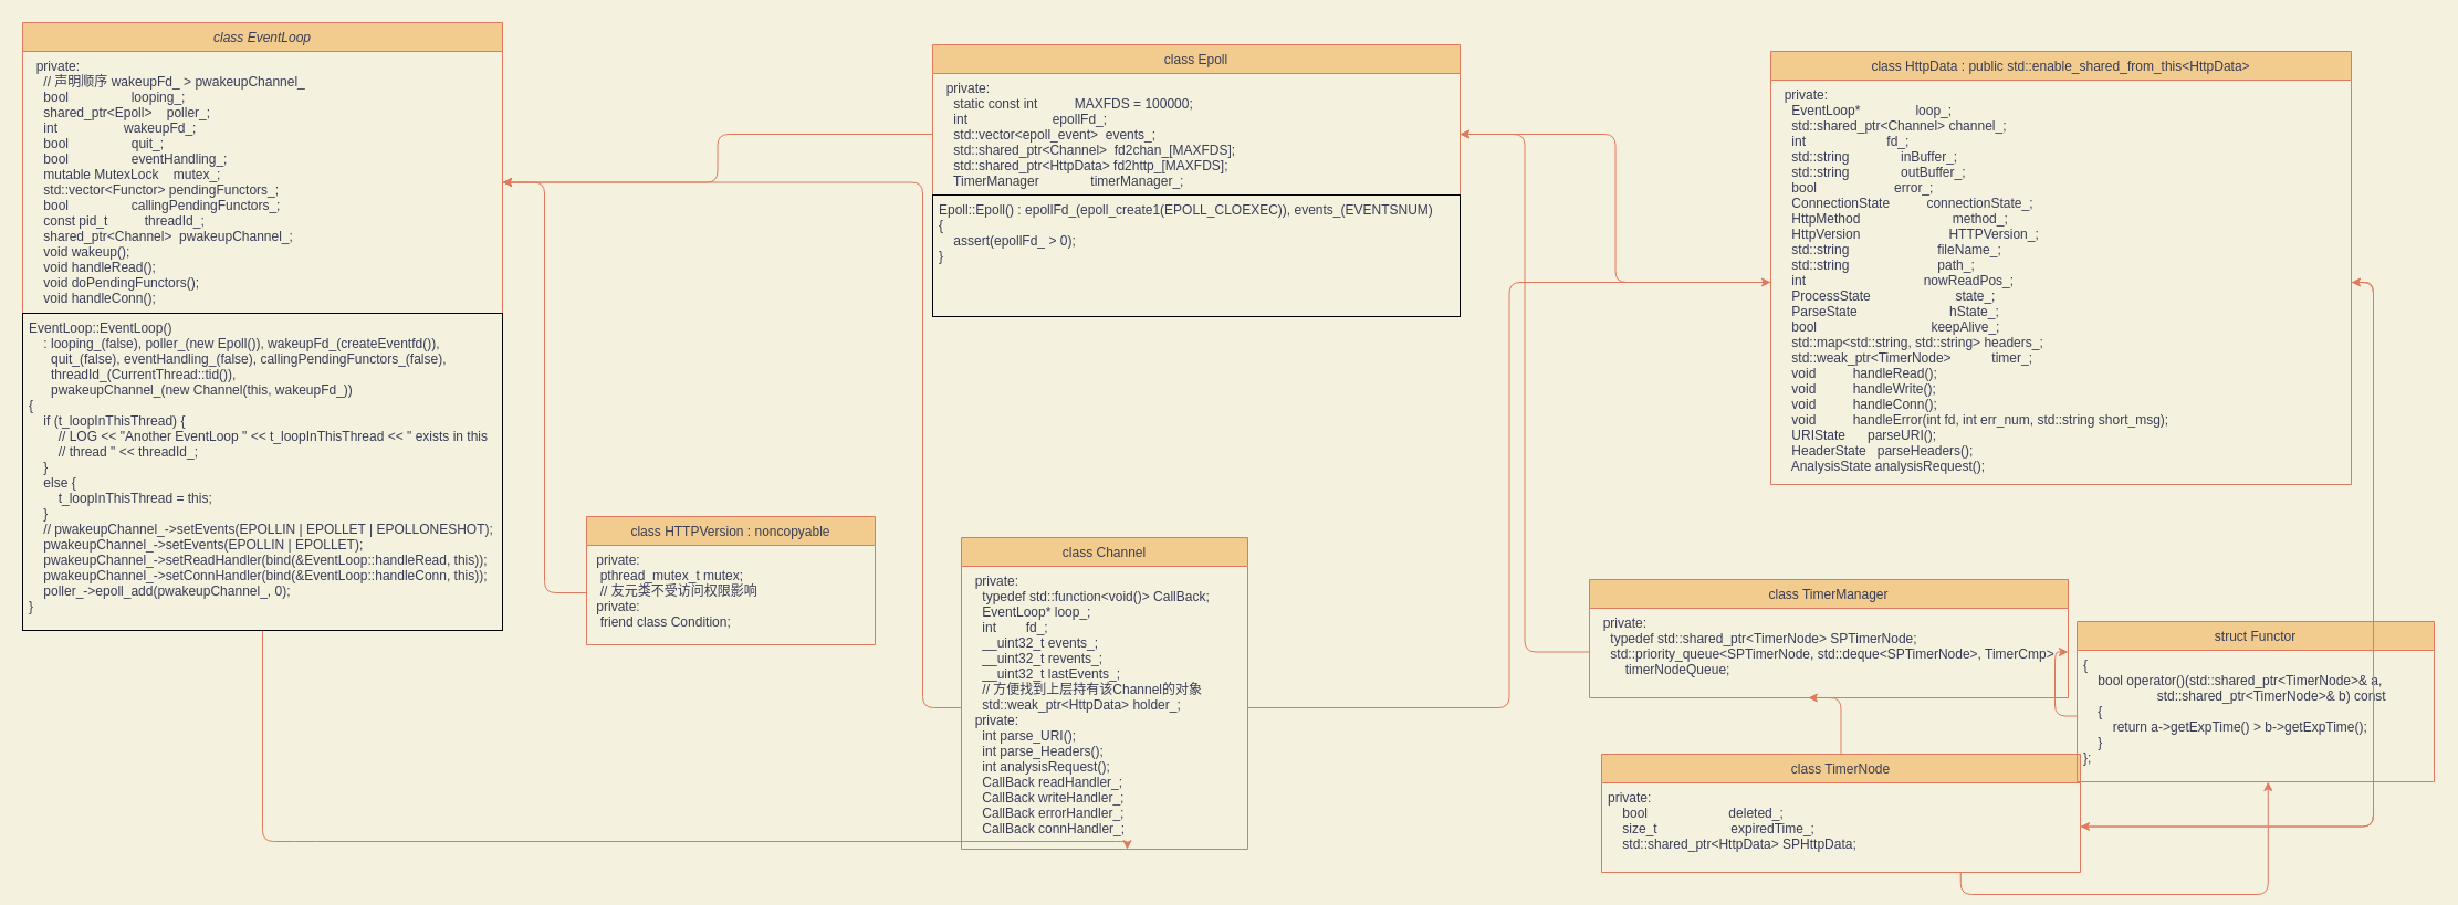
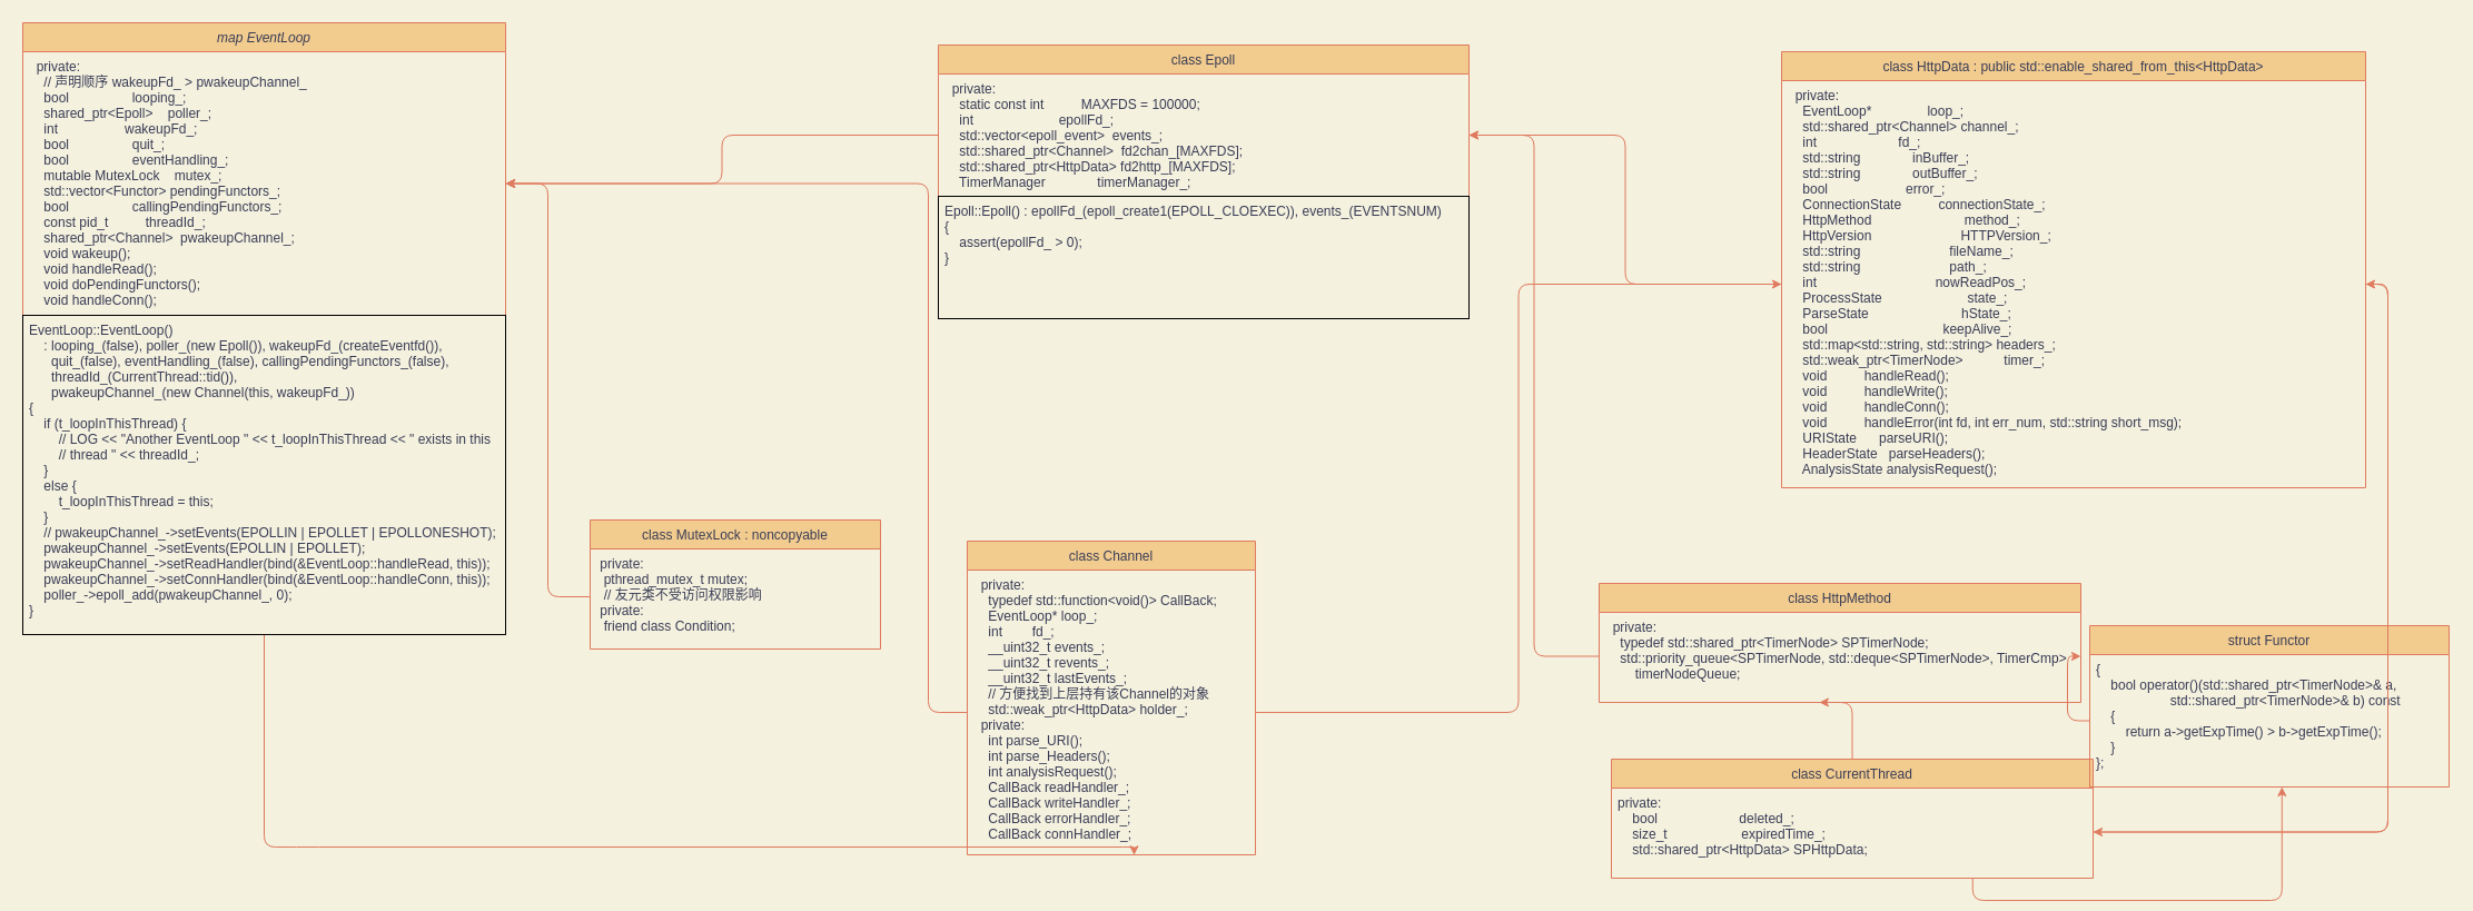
  <mxCell id="0" />
  <mxCell id="1" parent="0" />
  <mxCell id="2" style="edgeStyle=orthogonalEdgeStyle;curved=0;rounded=1;sketch=0;jumpStyle=none;orthogonalLoop=1;jettySize=auto;html=1;exitX=0.5;exitY=1;exitDx=0;exitDy=0;entryX=0.579;entryY=1.001;entryDx=0;entryDy=0;entryPerimeter=0;fontColor=#FF6666;endArrow=classic;endFill=1;sourcePerimeterSpacing=15;strokeColor=#E07A5F;fillColor=#F2CC8F;" parent="1" source="3" target="11" edge="1"><mxGeometry relative="1" as="geometry"><Array as="points"><mxPoint x="276" y="761" /><mxPoint x="981" y="761" /></Array></mxGeometry></mxCell>
- <mxCell id="3" value="class EventLoop" style="swimlane;fontStyle=2;align=center;verticalAlign=top;childLayout=stackLayout;horizontal=1;startSize=26;horizontalStack=0;resizeParent=1;resizeLast=0;collapsible=1;marginBottom=0;rounded=0;shadow=0;strokeWidth=1;fillColor=#F2CC8F;strokeColor=#E07A5F;fontColor=#393C56;" parent="1" vertex="1"><mxGeometry x="20" width="434" height="550" as="geometry" y="20"><mxRectangle x="230" y="140" width="160" height="26" as="alternateBounds" /></mxGeometry></mxCell>
+ <mxCell id="3" value="map EventLoop" style="swimlane;fontStyle=2;align=center;verticalAlign=top;childLayout=stackLayout;horizontal=1;startSize=26;horizontalStack=0;resizeParent=1;resizeLast=0;collapsible=1;marginBottom=0;rounded=0;shadow=0;strokeWidth=1;fillColor=#F2CC8F;strokeColor=#E07A5F;fontColor=#393C56;" parent="1" vertex="1"><mxGeometry x="20" width="434" height="550" as="geometry" y="20"><mxRectangle x="230" y="140" width="160" height="26" as="alternateBounds" /></mxGeometry></mxCell>
  <mxCell id="4" value="  private:&#10;    // 声明顺序 wakeupFd_ &gt; pwakeupChannel_&#10;    bool                 looping_;&#10;    shared_ptr&lt;Epoll&gt;    poller_;&#10;    int                  wakeupFd_;&#10;    bool                 quit_;&#10;    bool                 eventHandling_;&#10;    mutable MutexLock    mutex_;&#10;    std::vector&lt;Functor&gt; pendingFunctors_;&#10;    bool                 callingPendingFunctors_;&#10;    const pid_t          threadId_;&#10;    shared_ptr&lt;Channel&gt;  pwakeupChannel_;&#10;    void wakeup();&#10;    void handleRead();&#10;    void doPendingFunctors();&#10;    void handleConn();" style="text;align=left;verticalAlign=top;spacingLeft=4;spacingRight=4;overflow=hidden;rotatable=0;points=[[0,0.5],[1,0.5]];portConstraint=eastwest;fontColor=#393C56;strokeColor=none;" parent="3" vertex="1"><mxGeometry y="26" width="434" height="237" as="geometry" /></mxCell>
  <mxCell id="5" value="EventLoop::EventLoop()&#10;    : looping_(false), poller_(new Epoll()), wakeupFd_(createEventfd()),&#10;      quit_(false), eventHandling_(false), callingPendingFunctors_(false),&#10;      threadId_(CurrentThread::tid()),&#10;      pwakeupChannel_(new Channel(this, wakeupFd_))&#10;{&#10;    if (t_loopInThisThread) {&#10;        // LOG &lt;&lt; &quot;Another EventLoop &quot; &lt;&lt; t_loopInThisThread &lt;&lt; &quot; exists in this&#10;        // thread &quot; &lt;&lt; threadId_;&#10;    }&#10;    else {&#10;        t_loopInThisThread = this;&#10;    }&#10;    // pwakeupChannel_-&gt;setEvents(EPOLLIN | EPOLLET | EPOLLONESHOT);&#10;    pwakeupChannel_-&gt;setEvents(EPOLLIN | EPOLLET);&#10;    pwakeupChannel_-&gt;setReadHandler(bind(&amp;EventLoop::handleRead, this));&#10;    pwakeupChannel_-&gt;setConnHandler(bind(&amp;EventLoop::handleConn, this));&#10;    poller_-&gt;epoll_add(pwakeupChannel_, 0);&#10;}" style="text;align=left;verticalAlign=top;spacingLeft=4;spacingRight=4;overflow=hidden;rotatable=0;points=[[0,0.5],[1,0.5]];portConstraint=eastwest;fontColor=#393C56;strokeColor=default;" parent="3" vertex="1"><mxGeometry y="263" width="434" height="287" as="geometry" /></mxCell>
  <mxCell id="6" value="class Epoll" style="swimlane;fontStyle=0;align=center;verticalAlign=top;childLayout=stackLayout;horizontal=1;startSize=26;horizontalStack=0;resizeParent=1;resizeLast=0;collapsible=1;marginBottom=0;rounded=0;shadow=0;strokeWidth=1;fillColor=#F2CC8F;strokeColor=#E07A5F;fontColor=#393C56;" parent="1" vertex="1"><mxGeometry x="843" y="40" width="477" height="246" as="geometry"><mxRectangle x="550" y="140" width="160" height="26" as="alternateBounds" /></mxGeometry></mxCell>
  <mxCell id="7" value="  private:&#10;    static const int          MAXFDS = 100000;&#10;    int                       epollFd_;&#10;    std::vector&lt;epoll_event&gt;  events_;&#10;    std::shared_ptr&lt;Channel&gt;  fd2chan_[MAXFDS];&#10;    std::shared_ptr&lt;HttpData&gt; fd2http_[MAXFDS];&#10;    TimerManager              timerManager_;" style="text;align=left;verticalAlign=top;spacingLeft=4;spacingRight=4;overflow=hidden;rotatable=0;points=[[0,0.5],[1,0.5]];portConstraint=eastwest;fontColor=#393C56;" parent="6" vertex="1"><mxGeometry y="26" width="477" height="110" as="geometry" /></mxCell>
  <mxCell id="8" value="Epoll::Epoll() : epollFd_(epoll_create1(EPOLL_CLOEXEC)), events_(EVENTSNUM)&#10;{&#10;    assert(epollFd_ &gt; 0);&#10;}" style="text;align=left;verticalAlign=top;spacingLeft=4;spacingRight=4;overflow=hidden;rotatable=0;points=[[0,0.5],[1,0.5]];portConstraint=eastwest;fontColor=#393C56;strokeColor=default;" parent="6" vertex="1"><mxGeometry y="136" width="477" height="110" as="geometry" /></mxCell>
  <mxCell id="9" style="edgeStyle=orthogonalEdgeStyle;curved=0;rounded=1;sketch=0;orthogonalLoop=1;jettySize=auto;html=1;exitX=0;exitY=0.5;exitDx=0;exitDy=0;entryX=1;entryY=0.5;entryDx=0;entryDy=0;fontColor=#393C56;strokeColor=#E07A5F;fillColor=#F2CC8F;" parent="1" source="7" target="4" edge="1"><mxGeometry relative="1" as="geometry" /></mxCell>
  <mxCell id="10" value="class Channel" style="swimlane;fontStyle=0;align=center;verticalAlign=top;childLayout=stackLayout;horizontal=1;startSize=26;horizontalStack=0;resizeParent=1;resizeLast=0;collapsible=1;marginBottom=0;rounded=0;shadow=0;strokeWidth=1;fillColor=#F2CC8F;strokeColor=#E07A5F;fontColor=#393C56;" parent="1" vertex="1"><mxGeometry x="869" y="486" width="259" height="282" as="geometry"><mxRectangle x="550" y="140" width="160" height="26" as="alternateBounds" /></mxGeometry></mxCell>
  <mxCell id="11" value="  private:&#10;    typedef std::function&lt;void()&gt; CallBack;&#10;    EventLoop* loop_;&#10;    int        fd_;&#10;    __uint32_t events_;&#10;    __uint32_t revents_;&#10;    __uint32_t lastEvents_;&#10;    // 方便找到上层持有该Channel的对象&#10;    std::weak_ptr&lt;HttpData&gt; holder_;&#10;  private:&#10;    int parse_URI();&#10;    int parse_Headers();&#10;    int analysisRequest();&#10;    CallBack readHandler_;&#10;    CallBack writeHandler_;&#10;    CallBack errorHandler_;&#10;    CallBack connHandler_;" style="text;align=left;verticalAlign=top;spacingLeft=4;spacingRight=4;overflow=hidden;rotatable=0;points=[[0,0.5],[1,0.5]];portConstraint=eastwest;fontColor=#393C56;" parent="10" vertex="1"><mxGeometry y="26" width="259" height="256" as="geometry" /></mxCell>
  <mxCell id="12" style="edgeStyle=orthogonalEdgeStyle;curved=0;rounded=1;sketch=0;orthogonalLoop=1;jettySize=auto;html=1;exitX=0;exitY=0.5;exitDx=0;exitDy=0;entryX=1;entryY=0.5;entryDx=0;entryDy=0;fontColor=#393C56;strokeColor=#E07A5F;fillColor=#F2CC8F;" parent="1" source="11" target="4" edge="1"><mxGeometry relative="1" as="geometry"><Array as="points"><mxPoint x="834" y="640" /><mxPoint x="834" y="165" /></Array></mxGeometry></mxCell>
- <mxCell id="13" value="class HTTPVersion : noncopyable" style="swimlane;fontStyle=0;align=center;verticalAlign=top;childLayout=stackLayout;horizontal=1;startSize=26;horizontalStack=0;resizeParent=1;resizeLast=0;collapsible=1;marginBottom=0;rounded=0;shadow=0;strokeWidth=1;fillColor=#F2CC8F;strokeColor=#E07A5F;fontColor=#393C56;" parent="1" vertex="1"><mxGeometry x="530" y="467" width="261" height="116" as="geometry"><mxRectangle x="550" y="140" width="160" height="26" as="alternateBounds" /></mxGeometry></mxCell>
+ <mxCell id="13" value="class MutexLock : noncopyable" style="swimlane;fontStyle=0;align=center;verticalAlign=top;childLayout=stackLayout;horizontal=1;startSize=26;horizontalStack=0;resizeParent=1;resizeLast=0;collapsible=1;marginBottom=0;rounded=0;shadow=0;strokeWidth=1;fillColor=#F2CC8F;strokeColor=#E07A5F;fontColor=#393C56;" parent="1" vertex="1"><mxGeometry x="530" y="467" width="261" height="116" as="geometry"><mxRectangle x="550" y="140" width="160" height="26" as="alternateBounds" /></mxGeometry></mxCell>
  <mxCell id="14" value=" private:&#10;  pthread_mutex_t mutex;&#10;  // 友元类不受访问权限影响&#10; private:&#10;  friend class Condition;" style="text;align=left;verticalAlign=top;spacingLeft=4;spacingRight=4;overflow=hidden;rotatable=0;points=[[0,0.5],[1,0.5]];portConstraint=eastwest;fontColor=#393C56;" parent="13" vertex="1"><mxGeometry y="26" width="261" height="86" as="geometry" /></mxCell>
  <mxCell id="15" style="edgeStyle=orthogonalEdgeStyle;curved=0;rounded=1;sketch=0;orthogonalLoop=1;jettySize=auto;html=1;exitX=0;exitY=0.5;exitDx=0;exitDy=0;entryX=1;entryY=0.5;entryDx=0;entryDy=0;fontColor=#FF6666;strokeColor=#E07A5F;fillColor=#F2CC8F;" parent="1" source="14" target="4" edge="1"><mxGeometry relative="1" as="geometry" /></mxCell>
  <mxCell id="16" value="class HttpData : public std::enable_shared_from_this&lt;HttpData&gt;" style="swimlane;fontStyle=0;align=center;verticalAlign=top;childLayout=stackLayout;horizontal=1;startSize=26;horizontalStack=0;resizeParent=1;resizeLast=0;collapsible=1;marginBottom=0;rounded=0;shadow=0;strokeWidth=1;fillColor=#F2CC8F;strokeColor=#E07A5F;fontColor=#393C56;" parent="1" vertex="1"><mxGeometry x="1601" y="46" width="525" height="392" as="geometry"><mxRectangle x="550" y="140" width="160" height="26" as="alternateBounds" /></mxGeometry></mxCell>
  <mxCell id="17" value="  private:&#10;    EventLoop*               loop_;&#10;    std::shared_ptr&lt;Channel&gt; channel_;&#10;    int                      fd_;&#10;    std::string              inBuffer_;&#10;    std::string              outBuffer_;&#10;    bool                     error_;&#10;    ConnectionState          connectionState_;&#10;    HttpMethod                         method_;&#10;    HttpVersion                        HTTPVersion_;&#10;    std::string                        fileName_;&#10;    std::string                        path_;&#10;    int                                nowReadPos_;&#10;    ProcessState                       state_;&#10;    ParseState                         hState_;&#10;    bool                               keepAlive_;&#10;    std::map&lt;std::string, std::string&gt; headers_;&#10;    std::weak_ptr&lt;TimerNode&gt;           timer_;&#10;    void          handleRead();&#10;    void          handleWrite();&#10;    void          handleConn();&#10;    void          handleError(int fd, int err_num, std::string short_msg);&#10;    URIState      parseURI();&#10;    HeaderState   parseHeaders();&#10;    AnalysisState analysisRequest();" style="text;align=left;verticalAlign=top;spacingLeft=4;spacingRight=4;overflow=hidden;rotatable=0;points=[[0,0.5],[1,0.5]];portConstraint=eastwest;fontColor=#393C56;" parent="16" vertex="1"><mxGeometry y="26" width="525" height="366" as="geometry" /></mxCell>
  <mxCell id="18" style="edgeStyle=orthogonalEdgeStyle;curved=0;rounded=1;sketch=0;orthogonalLoop=1;jettySize=auto;html=1;exitX=0;exitY=0.5;exitDx=0;exitDy=0;entryX=1;entryY=0.5;entryDx=0;entryDy=0;fontColor=#FF6666;strokeColor=#E07A5F;fillColor=#F2CC8F;" parent="1" source="17" target="7" edge="1"><mxGeometry relative="1" as="geometry" /></mxCell>
- <mxCell id="19" value="class TimerManager" style="swimlane;fontStyle=0;align=center;verticalAlign=top;childLayout=stackLayout;horizontal=1;startSize=26;horizontalStack=0;resizeParent=1;resizeLast=0;collapsible=1;marginBottom=0;rounded=0;shadow=0;strokeWidth=1;fillColor=#F2CC8F;strokeColor=#E07A5F;fontColor=#393C56;" parent="1" vertex="1"><mxGeometry x="1437" y="524" width="433" height="107" as="geometry"><mxRectangle x="550" y="140" width="160" height="26" as="alternateBounds" /></mxGeometry></mxCell>
+ <mxCell id="19" value="class HttpMethod" style="swimlane;fontStyle=0;align=center;verticalAlign=top;childLayout=stackLayout;horizontal=1;startSize=26;horizontalStack=0;resizeParent=1;resizeLast=0;collapsible=1;marginBottom=0;rounded=0;shadow=0;strokeWidth=1;fillColor=#F2CC8F;strokeColor=#E07A5F;fontColor=#393C56;" parent="1" vertex="1"><mxGeometry x="1437" y="524" width="433" height="107" as="geometry"><mxRectangle x="550" y="140" width="160" height="26" as="alternateBounds" /></mxGeometry></mxCell>
  <mxCell id="20" value="  private:&#10;    typedef std::shared_ptr&lt;TimerNode&gt; SPTimerNode;&#10;    std::priority_queue&lt;SPTimerNode, std::deque&lt;SPTimerNode&gt;, TimerCmp&gt;&#10;        timerNodeQueue;" style="text;align=left;verticalAlign=top;spacingLeft=4;spacingRight=4;overflow=hidden;rotatable=0;points=[[0,0.5],[1,0.5]];portConstraint=eastwest;fontColor=#393C56;" parent="19" vertex="1"><mxGeometry y="26" width="433" height="79" as="geometry" /></mxCell>
  <mxCell id="21" style="edgeStyle=orthogonalEdgeStyle;curved=0;rounded=1;sketch=0;orthogonalLoop=1;jettySize=auto;html=1;exitX=0;exitY=0.5;exitDx=0;exitDy=0;fontColor=#FF6666;strokeColor=#E07A5F;fillColor=#F2CC8F;" parent="1" source="20" target="7" edge="1"><mxGeometry relative="1" as="geometry" /></mxCell>
  <mxCell id="22" style="edgeStyle=orthogonalEdgeStyle;curved=0;rounded=1;sketch=0;orthogonalLoop=1;jettySize=auto;html=1;exitX=0.5;exitY=0;exitDx=0;exitDy=0;fontColor=#FF6666;strokeColor=#E07A5F;fillColor=#F2CC8F;entryX=0.457;entryY=1.025;entryDx=0;entryDy=0;entryPerimeter=0;" parent="1" source="24" target="20" edge="1"><mxGeometry relative="1" as="geometry"><mxPoint x="1502" y="613.4" as="targetPoint" /><Array as="points"><mxPoint x="1665" y="631" /></Array></mxGeometry></mxCell>
  <mxCell id="23" style="edgeStyle=orthogonalEdgeStyle;curved=0;rounded=1;sketch=0;jumpStyle=none;orthogonalLoop=1;jettySize=auto;html=1;exitX=0.75;exitY=1;exitDx=0;exitDy=0;entryX=0.535;entryY=1;entryDx=0;entryDy=0;entryPerimeter=0;fontColor=#FF6666;endArrow=classic;endFill=1;sourcePerimeterSpacing=15;strokeColor=#E07A5F;fillColor=#F2CC8F;" parent="1" source="24" target="28" edge="1"><mxGeometry relative="1" as="geometry" /></mxCell>
- <mxCell id="24" value="class TimerNode" style="swimlane;fontStyle=0;align=center;verticalAlign=top;childLayout=stackLayout;horizontal=1;startSize=26;horizontalStack=0;resizeParent=1;resizeLast=0;collapsible=1;marginBottom=0;rounded=0;shadow=0;strokeWidth=1;fillColor=#F2CC8F;strokeColor=#E07A5F;fontColor=#393C56;" parent="1" vertex="1"><mxGeometry x="1448" y="682" width="433" height="107" as="geometry"><mxRectangle x="550" y="140" width="160" height="26" as="alternateBounds" /></mxGeometry></mxCell>
+ <mxCell id="24" value="class CurrentThread" style="swimlane;fontStyle=0;align=center;verticalAlign=top;childLayout=stackLayout;horizontal=1;startSize=26;horizontalStack=0;resizeParent=1;resizeLast=0;collapsible=1;marginBottom=0;rounded=0;shadow=0;strokeWidth=1;fillColor=#F2CC8F;strokeColor=#E07A5F;fontColor=#393C56;" parent="1" vertex="1"><mxGeometry x="1448" y="682" width="433" height="107" as="geometry"><mxRectangle x="550" y="140" width="160" height="26" as="alternateBounds" /></mxGeometry></mxCell>
  <mxCell id="25" value="private:&#10;    bool                      deleted_;&#10;    size_t                    expiredTime_;&#10;    std::shared_ptr&lt;HttpData&gt; SPHttpData;" style="text;align=left;verticalAlign=top;spacingLeft=4;spacingRight=4;overflow=hidden;rotatable=0;points=[[0,0.5],[1,0.5]];portConstraint=eastwest;fontColor=#393C56;" parent="24" vertex="1"><mxGeometry y="26" width="433" height="79" as="geometry" /></mxCell>
  <mxCell id="26" style="edgeStyle=orthogonalEdgeStyle;curved=0;rounded=1;sketch=0;orthogonalLoop=1;jettySize=auto;html=1;exitX=1;exitY=0.5;exitDx=0;exitDy=0;entryX=1;entryY=0.5;entryDx=0;entryDy=0;fontColor=#FF6666;strokeColor=#E07A5F;fillColor=#F2CC8F;jumpStyle=none;sourcePerimeterSpacing=14;" parent="1" source="17" target="25" edge="1"><mxGeometry relative="1" as="geometry" /></mxCell>
  <mxCell id="27" value="struct Functor" style="swimlane;fontStyle=0;align=center;verticalAlign=top;childLayout=stackLayout;horizontal=1;startSize=26;horizontalStack=0;resizeParent=1;resizeLast=0;collapsible=1;marginBottom=0;rounded=0;shadow=0;strokeWidth=1;fillColor=#F2CC8F;strokeColor=#E07A5F;fontColor=#393C56;" parent="1" vertex="1"><mxGeometry x="1878" y="562" width="323" height="145" as="geometry"><mxRectangle x="550" y="140" width="160" height="26" as="alternateBounds" /></mxGeometry></mxCell>
  <mxCell id="28" value="{&#10;    bool operator()(std::shared_ptr&lt;TimerNode&gt;&amp; a,&#10;                    std::shared_ptr&lt;TimerNode&gt;&amp; b) const&#10;    {&#10;        return a-&gt;getExpTime() &gt; b-&gt;getExpTime();&#10;    }&#10;};" style="text;align=left;verticalAlign=top;spacingLeft=4;spacingRight=4;overflow=hidden;rotatable=0;points=[[0,0.5],[1,0.5]];portConstraint=eastwest;fontColor=#393C56;" parent="27" vertex="1"><mxGeometry y="26" width="323" height="119" as="geometry" /></mxCell>
  <mxCell id="29" style="edgeStyle=orthogonalEdgeStyle;curved=0;rounded=1;sketch=0;orthogonalLoop=1;jettySize=auto;html=1;exitX=0;exitY=0.5;exitDx=0;exitDy=0;entryX=1;entryY=0.5;entryDx=0;entryDy=0;fontColor=#FF6666;strokeColor=#E07A5F;fillColor=#F2CC8F;" parent="1" source="28" target="20" edge="1"><mxGeometry relative="1" as="geometry" /></mxCell>
  <mxCell id="30" style="edgeStyle=orthogonalEdgeStyle;curved=0;rounded=1;sketch=0;jumpStyle=none;orthogonalLoop=1;jettySize=auto;html=1;exitX=1;exitY=0.5;exitDx=0;exitDy=0;entryX=1;entryY=0.5;entryDx=0;entryDy=0;fontColor=#FF6666;endArrow=classic;endFill=1;sourcePerimeterSpacing=15;strokeColor=#E07A5F;fillColor=#F2CC8F;" parent="1" source="25" target="17" edge="1"><mxGeometry relative="1" as="geometry" /></mxCell>
  <mxCell id="31" style="edgeStyle=orthogonalEdgeStyle;curved=0;rounded=1;sketch=0;jumpStyle=none;orthogonalLoop=1;jettySize=auto;html=1;exitX=1;exitY=0.5;exitDx=0;exitDy=0;fontColor=#FF6666;endArrow=classic;endFill=1;sourcePerimeterSpacing=15;strokeColor=#E07A5F;fillColor=#F2CC8F;" parent="1" source="11" target="17" edge="1"><mxGeometry relative="1" as="geometry" /></mxCell>
